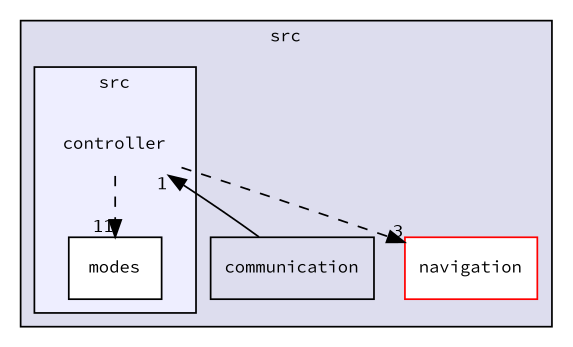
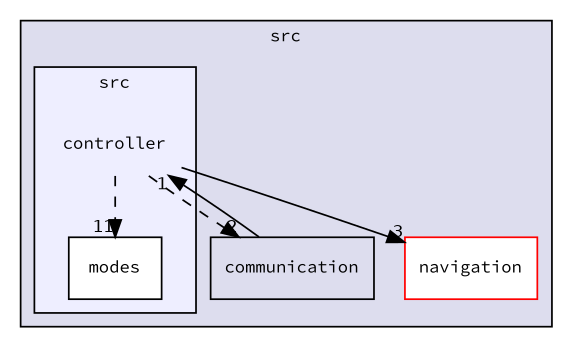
  digraph {
    compound=true
    fontname="Source Code Pro"
    node [fontname="Source Code Pro" fontsize=10 shape=box]
    edge [labeldistance=1.5 labelfontname=Helvetica labelfontsize=10 style=dashed fontname="Source Code Pro"]
    n1 [label=controller shape=plaintext]
    n2 [fillcolor=white label=modes style=filled]
    n3 [label=communication]
    n4 [color=red fillcolor=white label=navigation style=filled]
    subgraph cluster_1 {
      bgcolor="#ddddee"
      fontsize=10
      label=src
      pencolor=black
      n3
      n4
      subgraph cluster_2 {
        bgcolor="#eeeeff"
        fontsize=10
        pencolor=black
        n1
        n2
      }
    }
    n1 -> n2 [headlabel=11]
-   n1 -> n4 [headlabel=3]
+   n1 -> n3 [headlabel=2]
+   n1 -> n4 [headlabel=3 style=solid]
    n3 -> n1 [headlabel=1 style=solid]
  }
